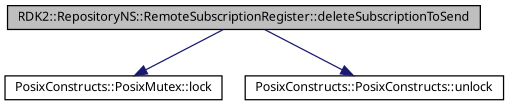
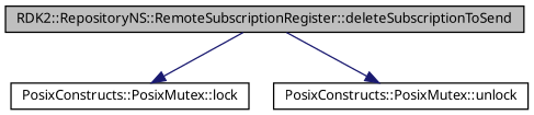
  digraph {
    rankdir=TB
    node [color=black fillcolor=white fontname="FreeSans.ttf" fontsize=10 shape=record style=filled]
    edge [color=midnightblue fontname="FreeSans.ttf" fontsize=10 labelfontname="FreeSans.ttf" labelfontsize=10 style=solid]
    n1 [fillcolor=grey75 fontcolor=black height=0.2 label="RDK2::RepositoryNS::RemoteSubscriptionRegister::deleteSubscriptionToSend" width=0.4]
    n2 [height=0.2 label="PosixConstructs::PosixMutex::lock" width=0.4]
-   n3 [height=0.2 label="PosixConstructs::PosixConstructs::unlock" width=0.4]
+   n3 [height=0.2 label="PosixConstructs::PosixMutex::unlock" width=0.4]
    n1 -> n2
    n1 -> n3
  }
